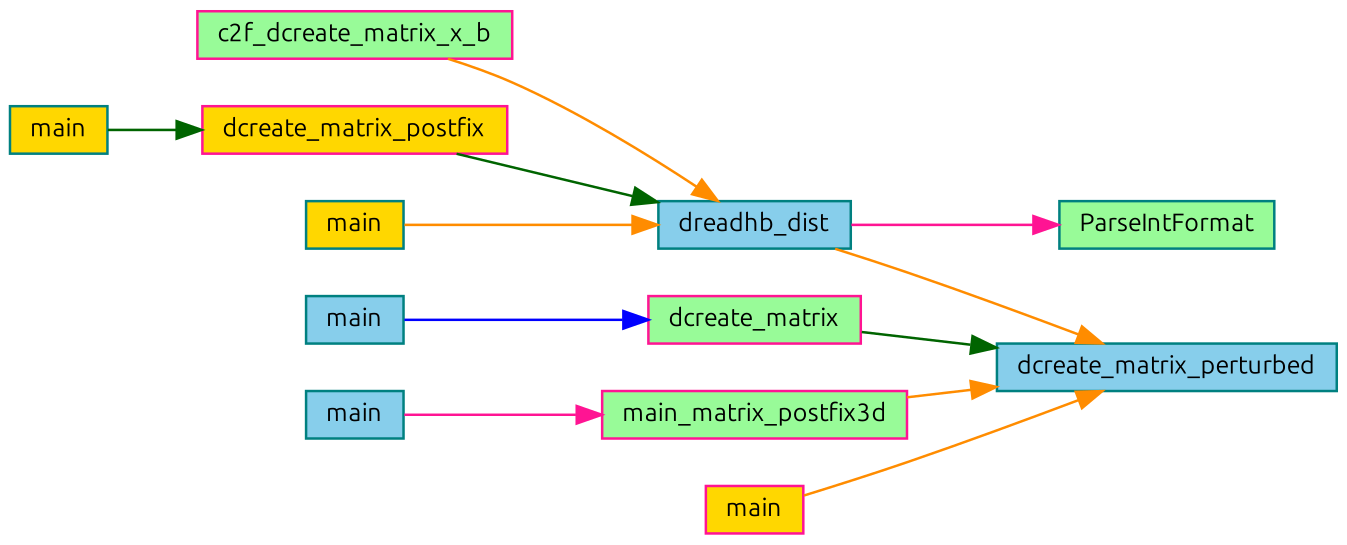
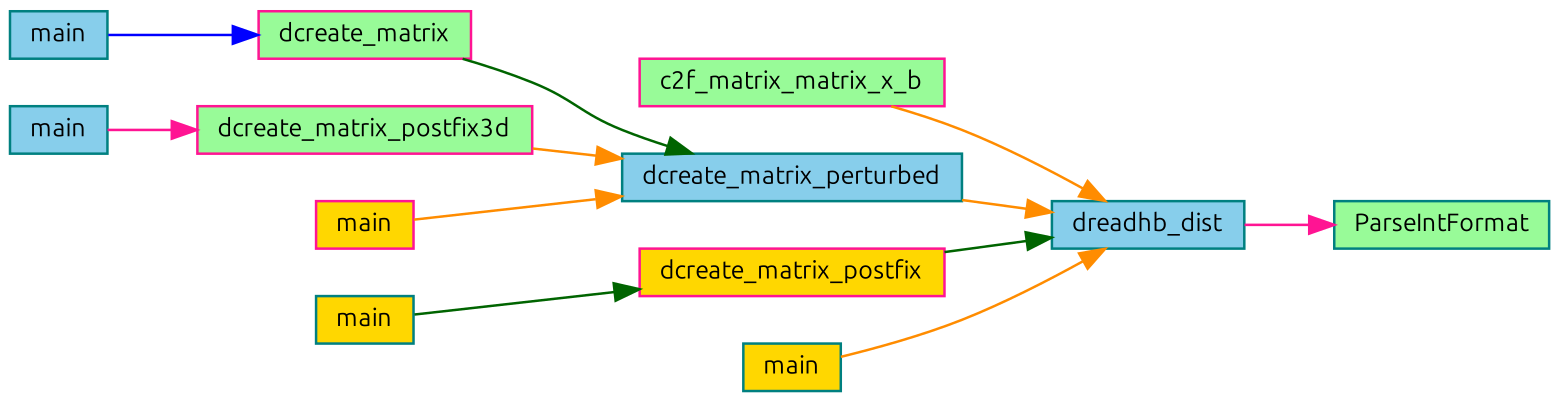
  digraph {
    fontname=Ubuntu
    rankdir=RL
    node [color=teal fillcolor=palegreen fontname=Ubuntu fontsize=10 shape=record style=filled]
    edge [color=darkorange dir=back fontname=Ubuntu fontsize=10 labelfontname=Helvetica labelfontsize=10 style=solid]
    n1 [fontcolor=black height=0.2 label=ParseIntFormat width=0.4]
    n2 [fillcolor=skyblue height=0.2 label=dreadhb_dist width=0.4]
-   n3 [color=deeppink height=0.2 label=c2f_dcreate_matrix_x_b width=0.4]
+   n3 [color=deeppink height=0.2 label=c2f_matrix_matrix_x_b width=0.4]
    n4 [fillcolor=skyblue height=0.2 label=dcreate_matrix_perturbed width=0.4]
    n5 [color=deeppink fillcolor=gold height=0.2 label=dcreate_matrix_postfix width=0.4]
    n6 [fillcolor=gold height=0.2 label=main width=0.4]
    n7 [color=deeppink height=0.2 label=dcreate_matrix width=0.4]
    n8 [fillcolor=skyblue height=0.2 label=main width=0.4]
-   n9 [color=deeppink height=0.2 label=main_matrix_postfix3d width=0.4]
+   n9 [color=deeppink height=0.2 label=dcreate_matrix_postfix3d width=0.4]
    n10 [color=deeppink fillcolor=gold height=0.2 label=main width=0.4]
    n11 [fillcolor=gold height=0.2 label=main width=0.4]
    n12 [fillcolor=skyblue height=0.2 label=main width=0.4]
    n1 -> n2 [color=deeppink]
    n2 -> n3
-   n4 -> n2
+   n2 -> n4
    n2 -> n5 [color=darkgreen]
    n2 -> n6
    n4 -> n7 [color=darkgreen]
    n4 -> n9
    n4 -> n10
    n5 -> n11 [color=darkgreen]
    n7 -> n8 [color=blue]
    n9 -> n12 [color=deeppink]
  }
